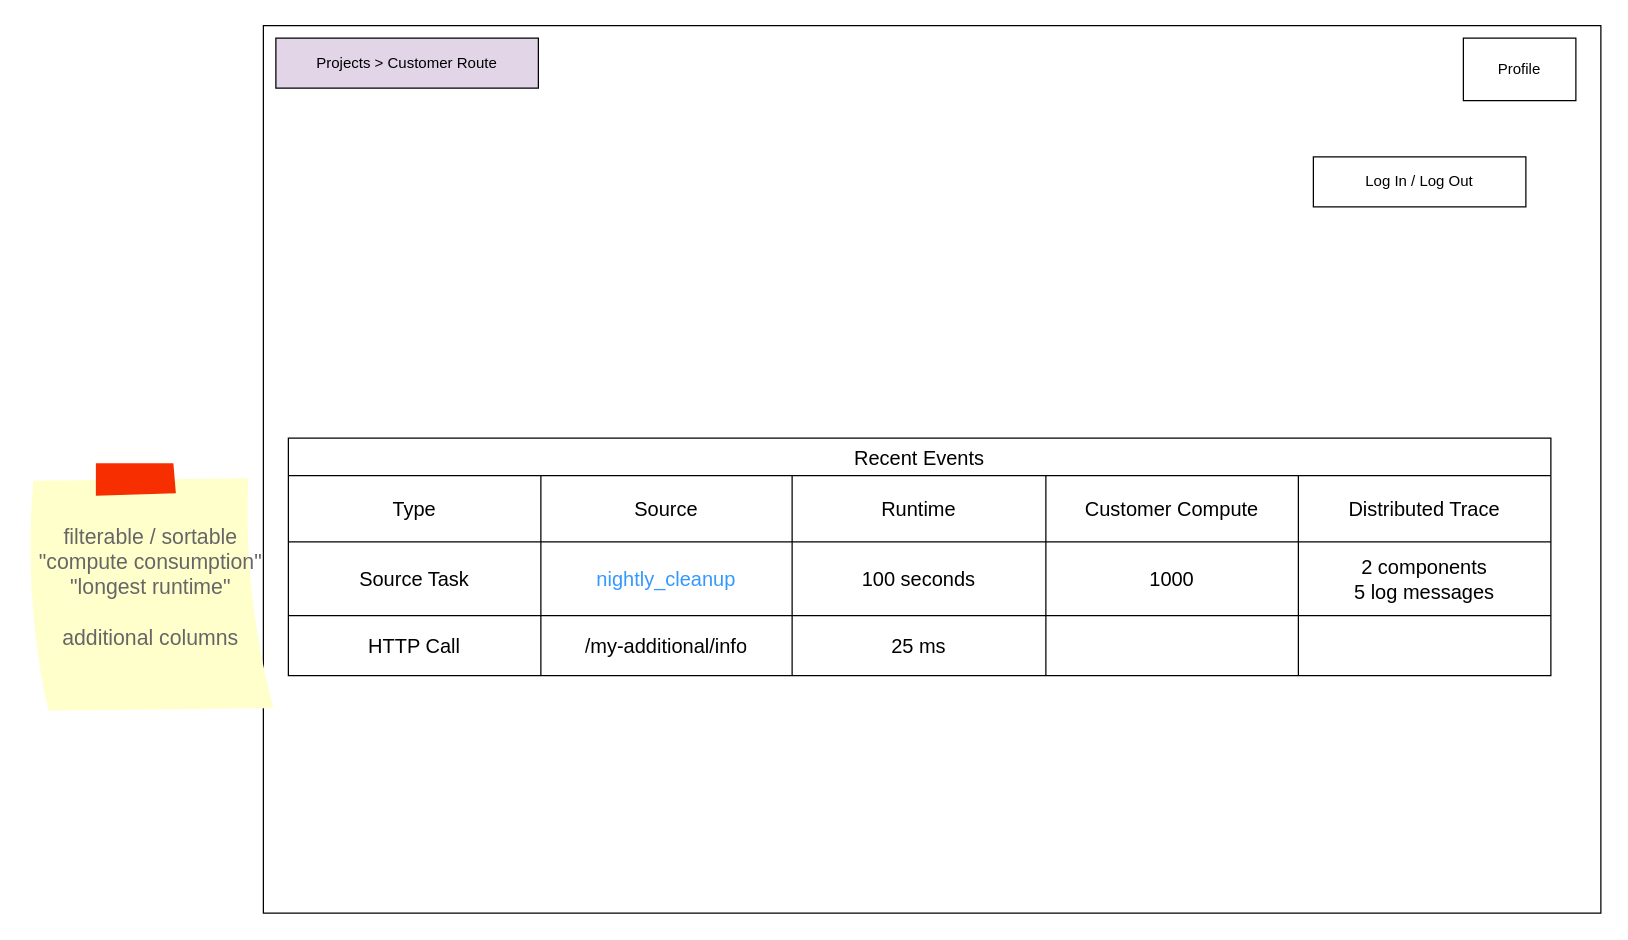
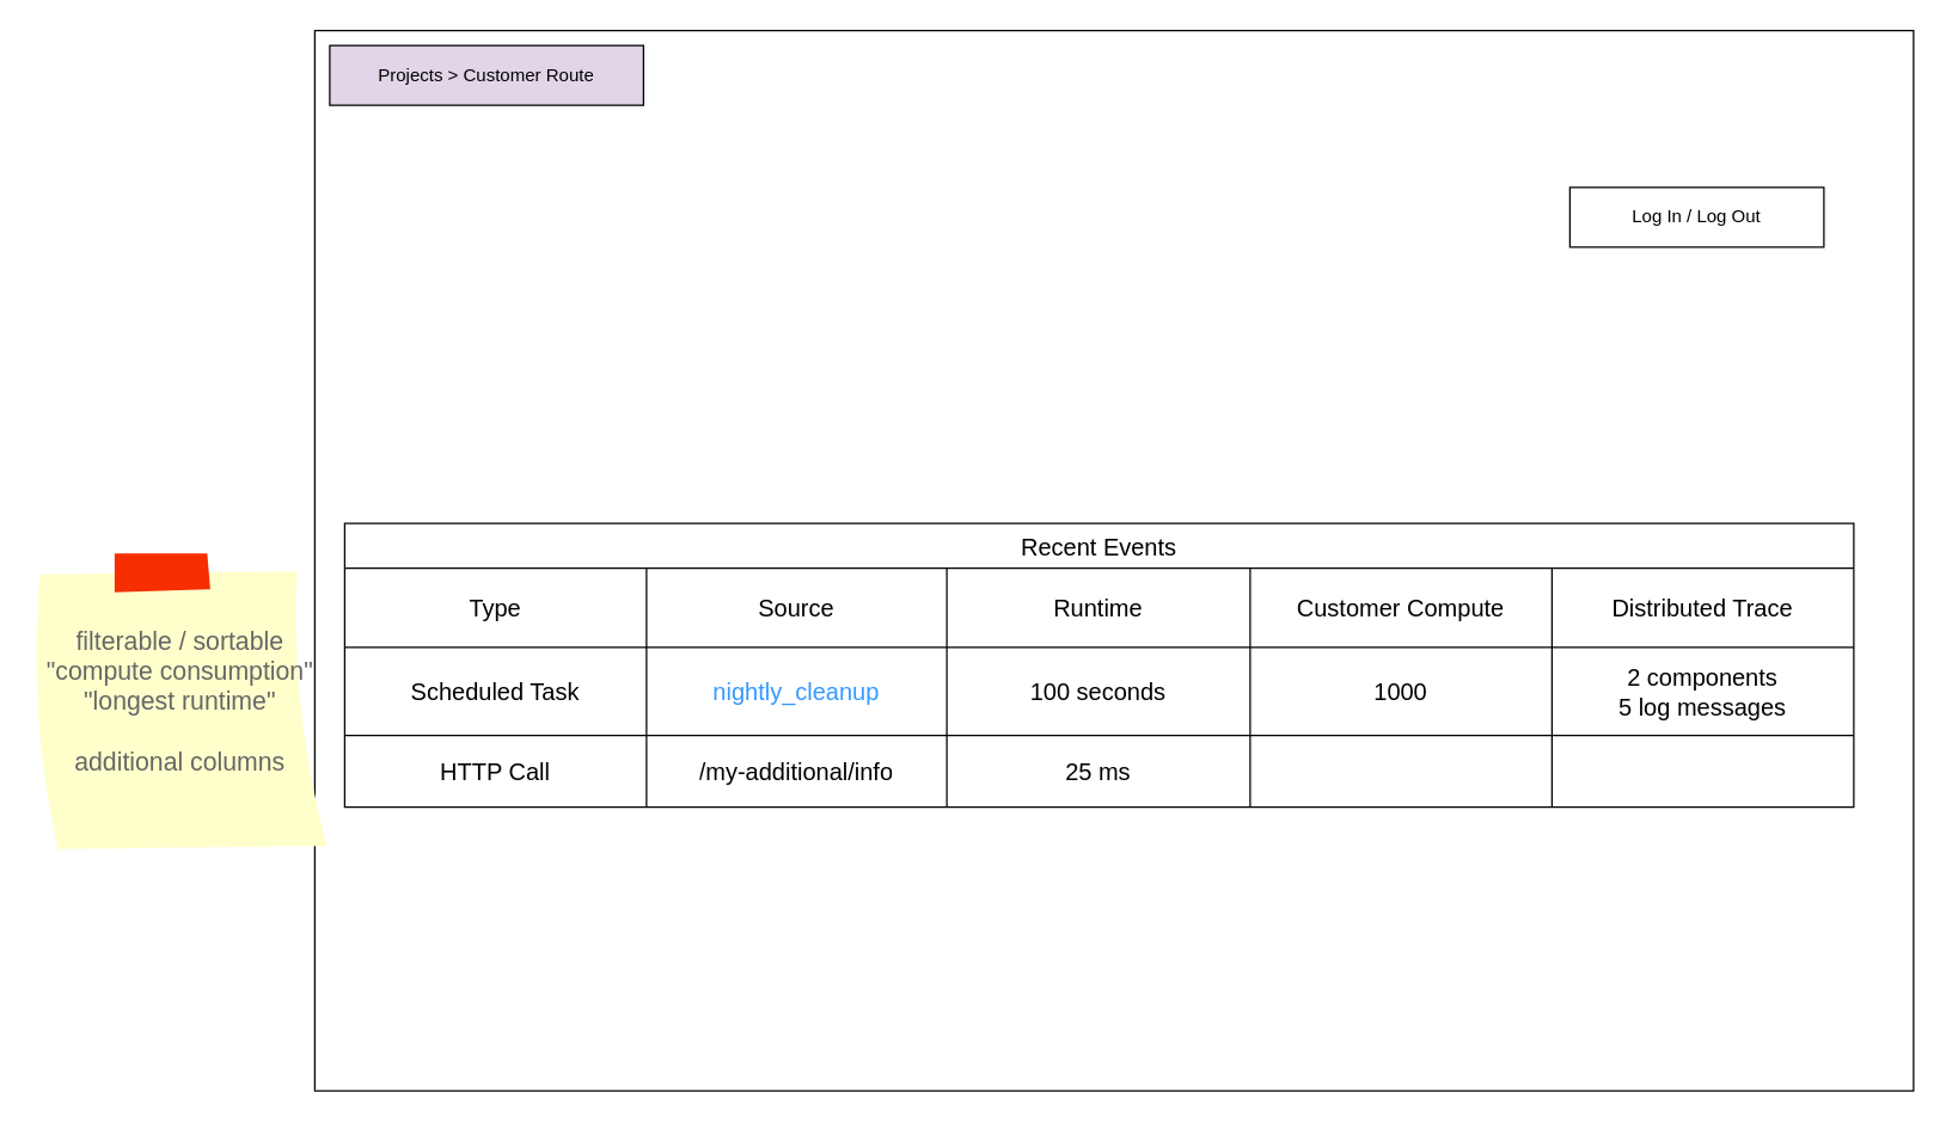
  <mxCell id="0" />
  <mxCell id="1" parent="0" />
  <mxCell id="2" value="" style="rounded=0;whiteSpace=wrap;html=1;" parent="1" vertex="1"><mxGeometry y="20" width="1070" height="710" as="geometry" x="210" /></mxCell>
  <mxCell id="3" value="Recent Events" style="shape=table;startSize=30;container=1;collapsible=0;childLayout=tableLayout;strokeColor=default;fontSize=16;" parent="1" vertex="1"><mxGeometry x="230" y="350" width="1010" height="190" as="geometry" /></mxCell>
  <mxCell id="4" value="" style="shape=tableRow;horizontal=0;startSize=0;swimlaneHead=0;swimlaneBody=0;strokeColor=inherit;top=0;left=0;bottom=0;right=0;collapsible=0;dropTarget=0;fillColor=none;points=[[0,0.5],[1,0.5]];portConstraint=eastwest;fontSize=16;" parent="3" vertex="1"><mxGeometry y="30" width="1010" height="53" as="geometry" /></mxCell>
  <mxCell id="5" value="Type" style="shape=partialRectangle;html=1;whiteSpace=wrap;connectable=0;strokeColor=inherit;overflow=hidden;fillColor=none;top=0;left=0;bottom=0;right=0;pointerEvents=1;fontSize=16;" parent="4" vertex="1"><mxGeometry width="202" height="53" as="geometry"><mxRectangle width="202" height="53" as="alternateBounds" /></mxGeometry></mxCell>
  <mxCell id="6" value="Source" style="shape=partialRectangle;html=1;whiteSpace=wrap;connectable=0;strokeColor=inherit;overflow=hidden;fillColor=none;top=0;left=0;bottom=0;right=0;pointerEvents=1;fontSize=16;" parent="4" vertex="1"><mxGeometry x="202" width="201" height="53" as="geometry"><mxRectangle width="201" height="53" as="alternateBounds" /></mxGeometry></mxCell>
  <mxCell id="7" value="Runtime" style="shape=partialRectangle;html=1;whiteSpace=wrap;connectable=0;strokeColor=inherit;overflow=hidden;fillColor=none;top=0;left=0;bottom=0;right=0;pointerEvents=1;fontSize=16;" parent="4" vertex="1"><mxGeometry x="403" width="203" height="53" as="geometry"><mxRectangle width="203" height="53" as="alternateBounds" /></mxGeometry></mxCell>
  <mxCell id="8" value="Customer Compute" style="shape=partialRectangle;html=1;whiteSpace=wrap;connectable=0;strokeColor=inherit;overflow=hidden;fillColor=none;top=0;left=0;bottom=0;right=0;pointerEvents=1;fontSize=16;" parent="4" vertex="1"><mxGeometry x="606" width="202" height="53" as="geometry"><mxRectangle width="202" height="53" as="alternateBounds" /></mxGeometry></mxCell>
  <mxCell id="9" value="Distributed Trace" style="shape=partialRectangle;html=1;whiteSpace=wrap;connectable=0;strokeColor=inherit;overflow=hidden;fillColor=none;top=0;left=0;bottom=0;right=0;pointerEvents=1;fontSize=16;" parent="4" vertex="1"><mxGeometry x="808" width="202" height="53" as="geometry"><mxRectangle width="202" height="53" as="alternateBounds" /></mxGeometry></mxCell>
  <mxCell id="10" value="" style="shape=tableRow;horizontal=0;startSize=0;swimlaneHead=0;swimlaneBody=0;strokeColor=inherit;top=0;left=0;bottom=0;right=0;collapsible=0;dropTarget=0;fillColor=none;points=[[0,0.5],[1,0.5]];portConstraint=eastwest;fontSize=16;" parent="3" vertex="1"><mxGeometry y="83" width="1010" height="59" as="geometry" /></mxCell>
- <mxCell id="11" value="Source Task" style="shape=partialRectangle;html=1;whiteSpace=wrap;connectable=0;strokeColor=inherit;overflow=hidden;fillColor=none;top=0;left=0;bottom=0;right=0;pointerEvents=1;fontSize=16;" parent="10" vertex="1"><mxGeometry width="202" height="59" as="geometry"><mxRectangle width="202" height="59" as="alternateBounds" /></mxGeometry></mxCell>
+ <mxCell id="11" value="Scheduled Task" style="shape=partialRectangle;html=1;whiteSpace=wrap;connectable=0;strokeColor=inherit;overflow=hidden;fillColor=none;top=0;left=0;bottom=0;right=0;pointerEvents=1;fontSize=16;" parent="10" vertex="1"><mxGeometry width="202" height="59" as="geometry"><mxRectangle width="202" height="59" as="alternateBounds" /></mxGeometry></mxCell>
  <mxCell id="12" value="&lt;font color=&quot;#3399ff&quot;&gt;nightly_cleanup&lt;/font&gt;" style="shape=partialRectangle;html=1;whiteSpace=wrap;connectable=0;strokeColor=inherit;overflow=hidden;fillColor=none;top=0;left=0;bottom=0;right=0;pointerEvents=1;fontSize=16;" parent="10" vertex="1"><mxGeometry x="202" width="201" height="59" as="geometry"><mxRectangle width="201" height="59" as="alternateBounds" /></mxGeometry></mxCell>
  <mxCell id="13" value="100 seconds" style="shape=partialRectangle;html=1;whiteSpace=wrap;connectable=0;strokeColor=inherit;overflow=hidden;fillColor=none;top=0;left=0;bottom=0;right=0;pointerEvents=1;fontSize=16;" parent="10" vertex="1"><mxGeometry x="403" width="203" height="59" as="geometry"><mxRectangle width="203" height="59" as="alternateBounds" /></mxGeometry></mxCell>
  <mxCell id="14" value="1000" style="shape=partialRectangle;html=1;whiteSpace=wrap;connectable=0;strokeColor=inherit;overflow=hidden;fillColor=none;top=0;left=0;bottom=0;right=0;pointerEvents=1;fontSize=16;" parent="10" vertex="1"><mxGeometry x="606" width="202" height="59" as="geometry"><mxRectangle width="202" height="59" as="alternateBounds" /></mxGeometry></mxCell>
  <mxCell id="15" value="2 components&lt;br&gt;5 log messages" style="shape=partialRectangle;html=1;whiteSpace=wrap;connectable=0;strokeColor=inherit;overflow=hidden;fillColor=none;top=0;left=0;bottom=0;right=0;pointerEvents=1;fontSize=16;" parent="10" vertex="1"><mxGeometry x="808" width="202" height="59" as="geometry"><mxRectangle width="202" height="59" as="alternateBounds" /></mxGeometry></mxCell>
  <mxCell id="16" value="" style="shape=tableRow;horizontal=0;startSize=0;swimlaneHead=0;swimlaneBody=0;strokeColor=inherit;top=0;left=0;bottom=0;right=0;collapsible=0;dropTarget=0;fillColor=none;points=[[0,0.5],[1,0.5]];portConstraint=eastwest;fontSize=16;" parent="3" vertex="1"><mxGeometry y="142" width="1010" height="48" as="geometry" /></mxCell>
  <mxCell id="17" value="HTTP Call" style="shape=partialRectangle;html=1;whiteSpace=wrap;connectable=0;strokeColor=inherit;overflow=hidden;fillColor=none;top=0;left=0;bottom=0;right=0;pointerEvents=1;fontSize=16;" parent="16" vertex="1"><mxGeometry width="202" height="48" as="geometry"><mxRectangle width="202" height="48" as="alternateBounds" /></mxGeometry></mxCell>
  <mxCell id="18" value="/my-additional/info" style="shape=partialRectangle;html=1;whiteSpace=wrap;connectable=0;strokeColor=inherit;overflow=hidden;fillColor=none;top=0;left=0;bottom=0;right=0;pointerEvents=1;fontSize=16;" parent="16" vertex="1"><mxGeometry x="202" width="201" height="48" as="geometry"><mxRectangle width="201" height="48" as="alternateBounds" /></mxGeometry></mxCell>
  <mxCell id="19" value="25 ms" style="shape=partialRectangle;html=1;whiteSpace=wrap;connectable=0;strokeColor=inherit;overflow=hidden;fillColor=none;top=0;left=0;bottom=0;right=0;pointerEvents=1;fontSize=16;" parent="16" vertex="1"><mxGeometry x="403" width="203" height="48" as="geometry"><mxRectangle width="203" height="48" as="alternateBounds" /></mxGeometry></mxCell>
  <mxCell id="20" style="shape=partialRectangle;html=1;whiteSpace=wrap;connectable=0;strokeColor=inherit;overflow=hidden;fillColor=none;top=0;left=0;bottom=0;right=0;pointerEvents=1;fontSize=16;" parent="16" vertex="1"><mxGeometry x="606" width="202" height="48" as="geometry"><mxRectangle width="202" height="48" as="alternateBounds" /></mxGeometry></mxCell>
  <mxCell id="21" style="shape=partialRectangle;html=1;whiteSpace=wrap;connectable=0;strokeColor=inherit;overflow=hidden;fillColor=none;top=0;left=0;bottom=0;right=0;pointerEvents=1;fontSize=16;" parent="16" vertex="1"><mxGeometry x="808" width="202" height="48" as="geometry"><mxRectangle width="202" height="48" as="alternateBounds" /></mxGeometry></mxCell>
  <mxCell id="22" value="filterable / sortable&lt;br&gt;&quot;compute consumption&quot;&lt;br&gt;&quot;longest runtime&quot;&lt;br&gt;&lt;br&gt;additional columns&lt;br&gt;" style="strokeWidth=1;shadow=0;dashed=0;align=center;html=1;shape=mxgraph.mockup.text.stickyNote2;fontColor=#666666;mainText=;fontSize=17;whiteSpace=wrap;fillColor=#ffffcc;strokeColor=#F62E00;" parent="1" vertex="1"><mxGeometry x="20" y="370" width="200" height="200" as="geometry" /></mxCell>
  <mxCell id="23" value="Projects &amp;gt; Customer Route" style="rounded=0;whiteSpace=wrap;html=1;fillColor=#e1d5e7;" parent="1" vertex="1"><mxGeometry x="220" y="30" width="210" height="40" as="geometry" /></mxCell>
- <mxCell id="24" value="Profile" style="rounded=0;whiteSpace=wrap;html=1;" parent="1" vertex="1"><mxGeometry x="1170" y="30" width="90" height="50" as="geometry" /></mxCell>
  <mxCell id="25" value="Log In / Log Out" style="rounded=0;whiteSpace=wrap;html=1;" parent="1" vertex="1"><mxGeometry x="1050" y="125" width="170" height="40" as="geometry" /></mxCell>
